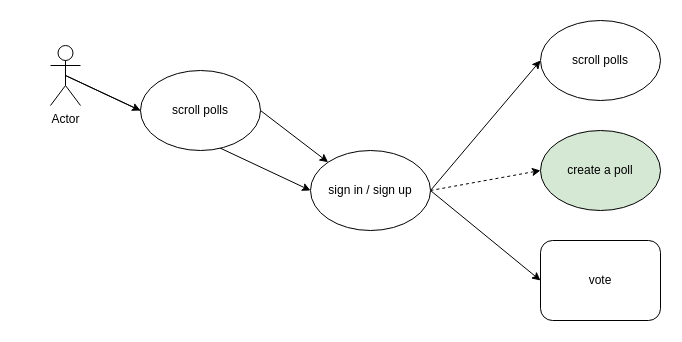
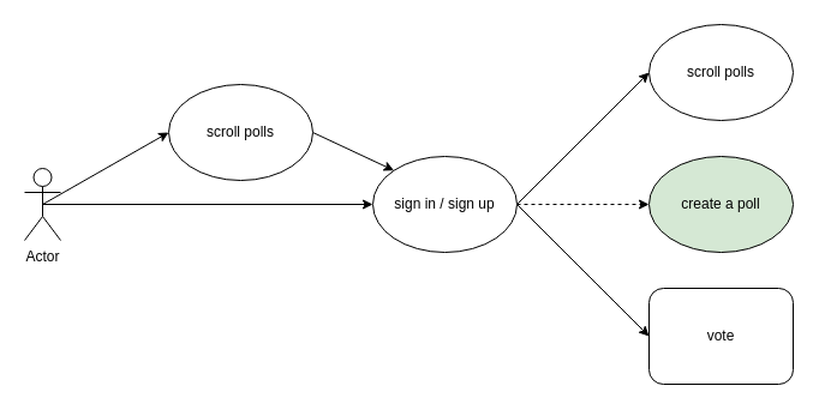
  <mxCell id="0" />
  <mxCell id="1" parent="0" />
  <mxCell id="2" style="rounded=0;orthogonalLoop=1;jettySize=auto;html=1;exitX=0.5;exitY=0.5;exitDx=0;exitDy=0;exitPerimeter=0;entryX=0;entryY=0.5;entryDx=0;entryDy=0;" edge="1" parent="1" source="4" target="6"><mxGeometry relative="1" as="geometry" /></mxCell>
  <mxCell id="3" style="rounded=0;orthogonalLoop=1;jettySize=auto;html=1;exitX=0.5;exitY=0.5;exitDx=0;exitDy=0;exitPerimeter=0;entryX=0;entryY=0.5;entryDx=0;entryDy=0;" edge="1" parent="1" source="4" target="10"><mxGeometry relative="1" as="geometry" /></mxCell>
- <mxCell id="4" value="Actor" style="shape=umlActor;verticalLabelPosition=bottom;verticalAlign=top;html=1;outlineConnect=0;" vertex="1" parent="1"><mxGeometry x="50" y="45" width="30" height="60" as="geometry" /></mxCell>
+ <mxCell id="4" value="Actor" style="shape=umlActor;verticalLabelPosition=bottom;verticalAlign=top;html=1;outlineConnect=0;" vertex="1" parent="1"><mxGeometry x="20" y="140" width="30" height="60" as="geometry" /></mxCell>
  <mxCell id="5" style="edgeStyle=none;rounded=0;orthogonalLoop=1;jettySize=auto;html=1;exitX=1;exitY=0.5;exitDx=0;exitDy=0;entryX=0;entryY=0;entryDx=0;entryDy=0;" edge="1" parent="1" source="6" target="10"><mxGeometry relative="1" as="geometry" /></mxCell>
  <mxCell id="6" value="scroll polls" style="ellipse;whiteSpace=wrap;html=1;" vertex="1" parent="1"><mxGeometry x="140" y="70" width="120" height="80" as="geometry" /></mxCell>
  <mxCell id="7" style="edgeStyle=none;rounded=0;orthogonalLoop=1;jettySize=auto;html=1;exitX=1;exitY=0.5;exitDx=0;exitDy=0;entryX=0;entryY=0.5;entryDx=0;entryDy=0;" edge="1" parent="1" source="10" target="12"><mxGeometry relative="1" as="geometry" /></mxCell>
  <mxCell id="8" style="edgeStyle=none;rounded=0;orthogonalLoop=1;jettySize=auto;html=1;exitX=1;exitY=0.5;exitDx=0;exitDy=0;entryX=0;entryY=0.5;entryDx=0;entryDy=0;dashed=1;" edge="1" parent="1" source="10" target="11"><mxGeometry relative="1" as="geometry" /></mxCell>
  <mxCell id="9" style="edgeStyle=none;rounded=0;orthogonalLoop=1;jettySize=auto;html=1;exitX=1;exitY=0.5;exitDx=0;exitDy=0;entryX=0;entryY=0.5;entryDx=0;entryDy=0;" edge="1" parent="1" source="10" target="13"><mxGeometry relative="1" as="geometry" /></mxCell>
- <mxCell id="10" value="sign in / sign up" style="ellipse;whiteSpace=wrap;html=1;" vertex="1" parent="1"><mxGeometry x="310" y="150" width="120" height="80" as="geometry" /></mxCell>
+ <mxCell id="10" value="sign in / sign up" style="ellipse;whiteSpace=wrap;html=1;" vertex="1" parent="1"><mxGeometry x="310" y="130" width="120" height="80" as="geometry" /></mxCell>
  <mxCell id="11" value="create a poll" style="ellipse;whiteSpace=wrap;html=1;fillColor=#d5e8d4;" vertex="1" parent="1"><mxGeometry x="540" y="130" width="120" height="80" as="geometry" /></mxCell>
  <mxCell id="12" value="scroll polls" style="ellipse;whiteSpace=wrap;html=1;" vertex="1" parent="1"><mxGeometry x="540" y="20" width="120" height="80" as="geometry" /></mxCell>
  <mxCell id="13" value="vote" style="whiteSpace=wrap;html=1;rounded=1;" vertex="1" parent="1"><mxGeometry x="540" y="240" width="120" height="80" as="geometry" /></mxCell>
